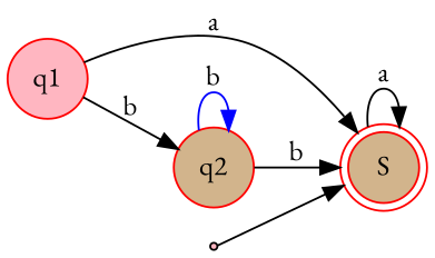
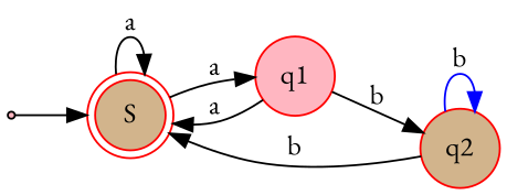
  digraph {
    fontname="EB Garamond"
    rankdir=LR
    node [color=red fillcolor=tan fontname="EB Garamond" shape=circle style=filled]
    edge [fontname="EB Garamond"]
    S [shape=doublecircle]
    q1 [fillcolor=lightpink]
    q2
    qs [color=black fillcolor=lightpink shape=point]
    S -> S [label=a]
+   S -> q1 [label=a]
    q1 -> S [label=a]
    q1 -> q2 [label=b]
    q2 -> S [label=b]
    q2 -> q2 [color=blue label=b]
    qs -> S
  }
